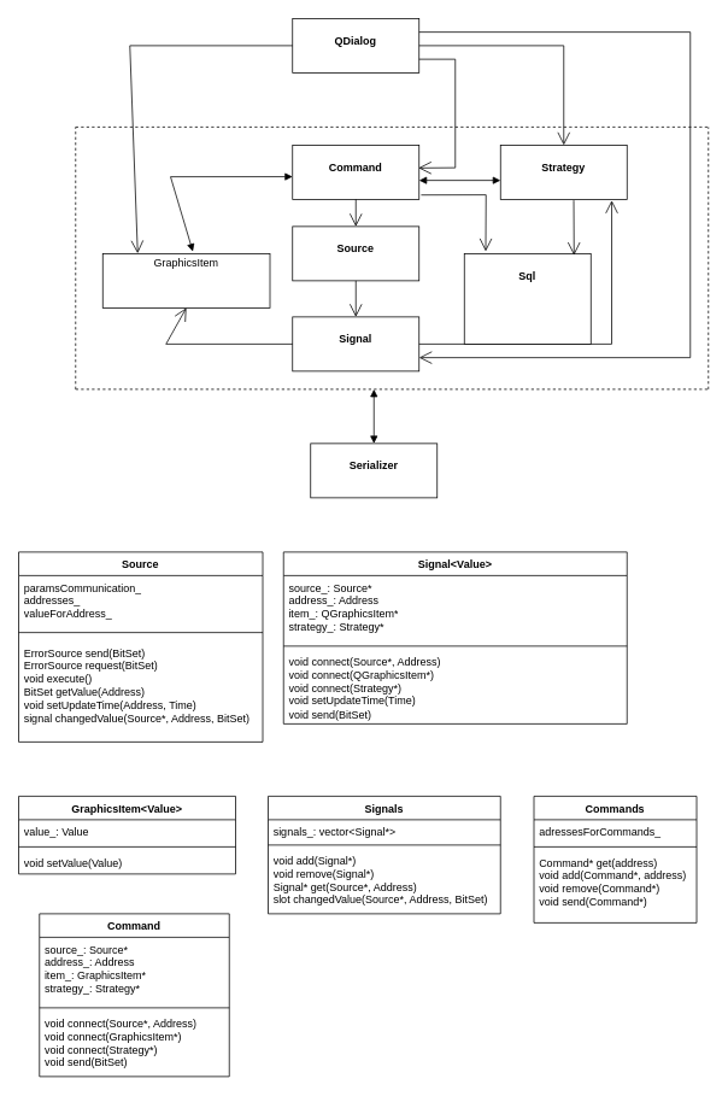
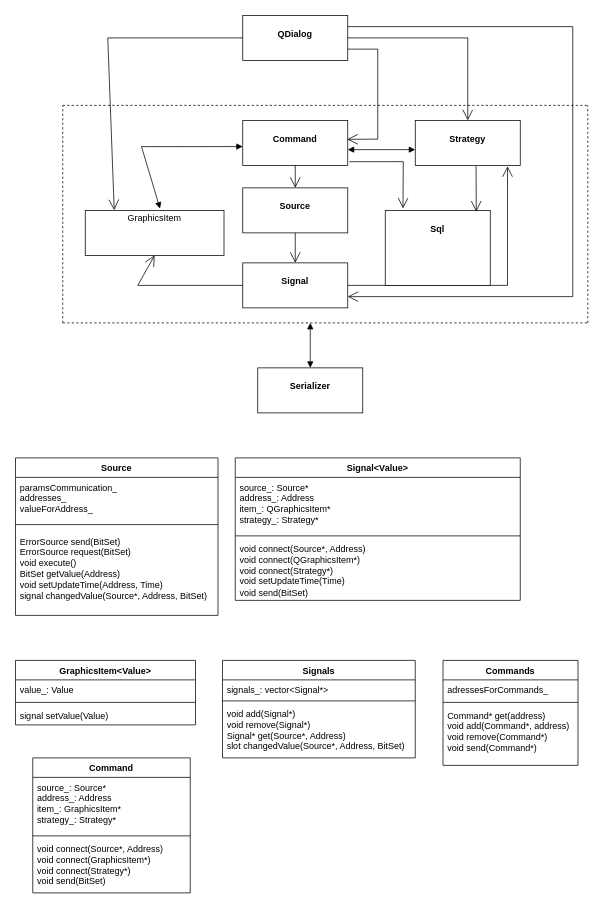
  <mxCell id="0" />
  <mxCell id="1" parent="0" />
  <mxCell id="2" value="&lt;p style=&quot;margin:0px;margin-top:4px;text-align:center;&quot;&gt;GraphicsItem&lt;/p&gt;" style="verticalAlign=top;align=left;overflow=fill;html=1;whiteSpace=wrap;" parent="1" vertex="1"><mxGeometry x="113" y="280" width="185" height="60" as="geometry" /></mxCell>
  <mxCell id="3" value="&lt;p style=&quot;margin:0px;margin-top:4px;text-align:center;&quot;&gt;&lt;br&gt;&lt;b&gt;Command&lt;/b&gt;&lt;/p&gt;" style="verticalAlign=top;align=left;overflow=fill;html=1;whiteSpace=wrap;" parent="1" vertex="1"><mxGeometry x="323" y="160" width="140" height="60" as="geometry" /></mxCell>
  <mxCell id="4" value="&lt;p style=&quot;margin:0px;margin-top:4px;text-align:center;&quot;&gt;&lt;br&gt;&lt;b&gt;Source&lt;/b&gt;&lt;/p&gt;" style="verticalAlign=top;align=left;overflow=fill;html=1;whiteSpace=wrap;" parent="1" vertex="1"><mxGeometry x="323" y="250" width="140" height="60" as="geometry" /></mxCell>
  <mxCell id="5" value="&lt;p style=&quot;margin:0px;margin-top:4px;text-align:center;&quot;&gt;&lt;br&gt;&lt;b&gt;QDialog&lt;/b&gt;&lt;/p&gt;" style="verticalAlign=top;align=left;overflow=fill;html=1;whiteSpace=wrap;" parent="1" vertex="1"><mxGeometry x="323" y="20" width="140" height="60" as="geometry" /></mxCell>
  <mxCell id="6" value="&lt;p style=&quot;margin:0px;margin-top:4px;text-align:center;&quot;&gt;&lt;br&gt;&lt;b&gt;Signal&lt;/b&gt;&lt;/p&gt;" style="verticalAlign=top;align=left;overflow=fill;html=1;whiteSpace=wrap;" parent="1" vertex="1"><mxGeometry x="323" y="350" width="140" height="60" as="geometry" /></mxCell>
  <mxCell id="7" value="" style="endArrow=open;endFill=1;endSize=12;html=1;rounded=0;entryX=0.5;entryY=1;entryDx=0;entryDy=0;exitX=0;exitY=0.5;exitDx=0;exitDy=0;" parent="1" source="6" target="2" edge="1"><mxGeometry width="160" relative="1" as="geometry"><mxPoint x="363" y="400" as="sourcePoint" /><mxPoint x="523" y="400" as="targetPoint" /><Array as="points"><mxPoint x="183" y="380" /></Array></mxGeometry></mxCell>
  <mxCell id="8" value="" style="endArrow=open;endFill=1;endSize=12;html=1;rounded=0;exitX=0.5;exitY=1;exitDx=0;exitDy=0;entryX=0.5;entryY=0;entryDx=0;entryDy=0;" parent="1" source="3" target="4" edge="1"><mxGeometry width="160" relative="1" as="geometry"><mxPoint x="283" y="230" as="sourcePoint" /><mxPoint x="443" y="230" as="targetPoint" /></mxGeometry></mxCell>
  <mxCell id="9" value="" style="endArrow=open;endFill=1;endSize=12;html=1;rounded=0;exitX=0.5;exitY=1;exitDx=0;exitDy=0;entryX=0.5;entryY=0;entryDx=0;entryDy=0;" parent="1" source="4" target="6" edge="1"><mxGeometry width="160" relative="1" as="geometry"><mxPoint x="323" y="300" as="sourcePoint" /><mxPoint x="483" y="300" as="targetPoint" /></mxGeometry></mxCell>
  <mxCell id="10" value="" style="endArrow=open;endFill=1;endSize=12;html=1;rounded=0;exitX=1;exitY=0.75;exitDx=0;exitDy=0;entryX=0.995;entryY=0.421;entryDx=0;entryDy=0;entryPerimeter=0;" parent="1" source="5" target="3" edge="1"><mxGeometry width="160" relative="1" as="geometry"><mxPoint x="373" y="190" as="sourcePoint" /><mxPoint x="533" y="190" as="targetPoint" /><Array as="points"><mxPoint x="503" y="65" /><mxPoint x="503" y="185" /></Array></mxGeometry></mxCell>
  <mxCell id="11" value="" style="endArrow=open;endFill=1;endSize=12;html=1;rounded=0;exitX=1;exitY=0.25;exitDx=0;exitDy=0;entryX=1;entryY=0.75;entryDx=0;entryDy=0;" parent="1" source="5" target="6" edge="1"><mxGeometry width="160" relative="1" as="geometry"><mxPoint x="373" y="190" as="sourcePoint" /><mxPoint x="533" y="190" as="targetPoint" /><Array as="points"><mxPoint x="763" y="35" /><mxPoint x="763" y="395" /></Array></mxGeometry></mxCell>
  <mxCell id="12" value="" style="endArrow=open;endFill=1;endSize=12;html=1;rounded=0;exitX=0;exitY=0.5;exitDx=0;exitDy=0;entryX=0.209;entryY=-0.005;entryDx=0;entryDy=0;entryPerimeter=0;" parent="1" source="5" target="2" edge="1"><mxGeometry width="160" relative="1" as="geometry"><mxPoint x="373" y="190" as="sourcePoint" /><mxPoint x="533" y="190" as="targetPoint" /><Array as="points"><mxPoint x="143" y="50" /></Array></mxGeometry></mxCell>
  <mxCell id="13" value="&lt;p style=&quot;margin:0px;margin-top:4px;text-align:center;&quot;&gt;&lt;br&gt;&lt;b&gt;Strategy&lt;/b&gt;&lt;/p&gt;" style="verticalAlign=top;align=left;overflow=fill;html=1;whiteSpace=wrap;" parent="1" vertex="1"><mxGeometry x="553" y="160" width="140" height="60" as="geometry" /></mxCell>
  <mxCell id="14" value="" style="endArrow=open;endFill=1;endSize=12;html=1;rounded=0;exitX=1;exitY=0.5;exitDx=0;exitDy=0;entryX=0.5;entryY=0;entryDx=0;entryDy=0;" parent="1" source="5" target="13" edge="1"><mxGeometry width="160" relative="1" as="geometry"><mxPoint x="373" y="250" as="sourcePoint" /><mxPoint x="533" y="250" as="targetPoint" /><Array as="points"><mxPoint x="623" y="50" /></Array></mxGeometry></mxCell>
  <mxCell id="15" value="" style="endArrow=block;startArrow=block;endFill=1;startFill=1;html=1;rounded=0;exitX=1;exitY=0.75;exitDx=0;exitDy=0;entryX=0;entryY=0.75;entryDx=0;entryDy=0;" parent="1" edge="1"><mxGeometry width="160" relative="1" as="geometry"><mxPoint x="463" y="199" as="sourcePoint" /><mxPoint x="553" y="199" as="targetPoint" /></mxGeometry></mxCell>
  <mxCell id="16" value="" style="endArrow=block;startArrow=block;endFill=1;startFill=1;html=1;rounded=0;exitX=0.539;exitY=-0.039;exitDx=0;exitDy=0;exitPerimeter=0;entryX=0;entryY=0.582;entryDx=0;entryDy=0;entryPerimeter=0;" parent="1" source="2" target="3" edge="1"><mxGeometry width="160" relative="1" as="geometry"><mxPoint x="373" y="250" as="sourcePoint" /><mxPoint x="533" y="250" as="targetPoint" /><Array as="points"><mxPoint x="188" y="195" /></Array></mxGeometry></mxCell>
  <mxCell id="17" value="" style="endArrow=open;endFill=1;endSize=12;html=1;rounded=0;exitX=1;exitY=0.5;exitDx=0;exitDy=0;entryX=0.879;entryY=1.019;entryDx=0;entryDy=0;entryPerimeter=0;" parent="1" source="6" target="13" edge="1"><mxGeometry width="160" relative="1" as="geometry"><mxPoint x="373" y="250" as="sourcePoint" /><mxPoint x="533" y="250" as="targetPoint" /><Array as="points"><mxPoint x="676" y="380" /></Array></mxGeometry></mxCell>
  <mxCell id="18" value="&lt;p style=&quot;margin:0px;margin-top:4px;text-align:center;&quot;&gt;&lt;br&gt;&lt;b&gt;Sql&lt;/b&gt;&lt;/p&gt;" style="verticalAlign=top;align=left;overflow=fill;html=1;whiteSpace=wrap;" parent="1" vertex="1"><mxGeometry x="513" y="280" width="140" height="100" as="geometry" /></mxCell>
  <mxCell id="19" value="" style="endArrow=open;endFill=1;endSize=12;html=1;rounded=0;exitX=1.016;exitY=0.919;exitDx=0;exitDy=0;exitPerimeter=0;entryX=0.169;entryY=-0.025;entryDx=0;entryDy=0;entryPerimeter=0;" parent="1" source="3" target="18" edge="1"><mxGeometry width="160" relative="1" as="geometry"><mxPoint x="423" y="260" as="sourcePoint" /><mxPoint x="583" y="260" as="targetPoint" /><Array as="points"><mxPoint x="537" y="215" /></Array></mxGeometry></mxCell>
  <mxCell id="20" value="" style="endArrow=none;dashed=1;html=1;rounded=0;" parent="1" edge="1"><mxGeometry width="50" height="50" relative="1" as="geometry"><mxPoint x="83" y="140" as="sourcePoint" /><mxPoint x="783" y="140" as="targetPoint" /></mxGeometry></mxCell>
  <mxCell id="21" value="" style="endArrow=none;dashed=1;html=1;rounded=0;" parent="1" edge="1"><mxGeometry width="50" height="50" relative="1" as="geometry"><mxPoint x="83" y="430" as="sourcePoint" /><mxPoint x="83" y="140" as="targetPoint" /></mxGeometry></mxCell>
  <mxCell id="22" value="" style="endArrow=none;dashed=1;html=1;rounded=0;" parent="1" edge="1"><mxGeometry width="50" height="50" relative="1" as="geometry"><mxPoint x="83" y="430" as="sourcePoint" /><mxPoint x="783" y="430" as="targetPoint" /></mxGeometry></mxCell>
  <mxCell id="23" value="" style="endArrow=none;dashed=1;html=1;rounded=0;" parent="1" edge="1"><mxGeometry width="50" height="50" relative="1" as="geometry"><mxPoint x="783" y="430" as="sourcePoint" /><mxPoint x="783" y="140" as="targetPoint" /></mxGeometry></mxCell>
  <mxCell id="24" value="&lt;p style=&quot;margin:0px;margin-top:4px;text-align:center;&quot;&gt;&lt;br&gt;&lt;b&gt;Serializer&lt;/b&gt;&lt;/p&gt;" style="verticalAlign=top;align=left;overflow=fill;html=1;whiteSpace=wrap;" parent="1" vertex="1"><mxGeometry x="343" y="490" width="140" height="60" as="geometry" /></mxCell>
  <mxCell id="25" value="" style="endArrow=block;startArrow=block;endFill=1;startFill=1;html=1;rounded=0;" parent="1" target="24" edge="1"><mxGeometry width="160" relative="1" as="geometry"><mxPoint x="413" y="430" as="sourcePoint" /><mxPoint x="533" y="370" as="targetPoint" /></mxGeometry></mxCell>
  <mxCell id="26" value="" style="endArrow=open;endFill=1;endSize=12;html=1;rounded=0;exitX=0.579;exitY=1.017;exitDx=0;exitDy=0;exitPerimeter=0;entryX=0.867;entryY=0.017;entryDx=0;entryDy=0;entryPerimeter=0;" parent="1" source="13" target="18" edge="1"><mxGeometry width="160" relative="1" as="geometry"><mxPoint x="313" y="480" as="sourcePoint" /><mxPoint x="473" y="480" as="targetPoint" /></mxGeometry></mxCell>
  <mxCell id="27" value="Source" style="swimlane;fontStyle=1;align=center;verticalAlign=top;childLayout=stackLayout;horizontal=1;startSize=26;horizontalStack=0;resizeParent=1;resizeParentMax=0;resizeLast=0;collapsible=1;marginBottom=0;whiteSpace=wrap;html=1;" parent="1" vertex="1"><mxGeometry x="20" y="610" width="270" height="210" as="geometry" /></mxCell>
  <mxCell id="28" value="paramsCommunication_&lt;div&gt;addresses_&lt;/div&gt;&lt;div&gt;valueForAddress_&lt;/div&gt;" style="text;strokeColor=none;fillColor=none;align=left;verticalAlign=top;spacingLeft=4;spacingRight=4;overflow=hidden;rotatable=0;points=[[0,0.5],[1,0.5]];portConstraint=eastwest;whiteSpace=wrap;html=1;" parent="27" vertex="1"><mxGeometry y="26" width="270" height="54" as="geometry" /></mxCell>
  <mxCell id="29" value="" style="line;strokeWidth=1;fillColor=none;align=left;verticalAlign=middle;spacingTop=-1;spacingLeft=3;spacingRight=3;rotatable=0;labelPosition=right;points=[];portConstraint=eastwest;strokeColor=inherit;" parent="27" vertex="1"><mxGeometry y="80" width="270" height="18" as="geometry" /></mxCell>
  <mxCell id="30" value="ErrorSource send(BitSet)&lt;div&gt;ErrorSource request(BitSet)&lt;/div&gt;&lt;div&gt;void execute()&lt;/div&gt;&lt;div&gt;BitSet getValue(Address)&lt;/div&gt;&lt;div&gt;void setUpdateTime(Address, Time)&lt;/div&gt;&lt;div&gt;signal changedValue(Source*, Address, BitSet)&lt;/div&gt;" style="text;strokeColor=none;fillColor=none;align=left;verticalAlign=top;spacingLeft=4;spacingRight=4;overflow=hidden;rotatable=0;points=[[0,0.5],[1,0.5]];portConstraint=eastwest;whiteSpace=wrap;html=1;" parent="27" vertex="1"><mxGeometry y="98" width="270" height="112" as="geometry" /></mxCell>
  <mxCell id="31" value="GraphicsItem&amp;lt;Value&amp;gt;" style="swimlane;fontStyle=1;align=center;verticalAlign=top;childLayout=stackLayout;horizontal=1;startSize=26;horizontalStack=0;resizeParent=1;resizeParentMax=0;resizeLast=0;collapsible=1;marginBottom=0;whiteSpace=wrap;html=1;" parent="1" vertex="1"><mxGeometry x="20" y="880" width="240" height="86" as="geometry" /></mxCell>
  <mxCell id="32" value="value_: Value" style="text;strokeColor=none;fillColor=none;align=left;verticalAlign=top;spacingLeft=4;spacingRight=4;overflow=hidden;rotatable=0;points=[[0,0.5],[1,0.5]];portConstraint=eastwest;whiteSpace=wrap;html=1;" parent="31" vertex="1"><mxGeometry y="26" width="240" height="26" as="geometry" /></mxCell>
  <mxCell id="33" value="" style="line;strokeWidth=1;fillColor=none;align=left;verticalAlign=middle;spacingTop=-1;spacingLeft=3;spacingRight=3;rotatable=0;labelPosition=right;points=[];portConstraint=eastwest;strokeColor=inherit;" parent="31" vertex="1"><mxGeometry y="52" width="240" height="8" as="geometry" /></mxCell>
- <mxCell id="34" value="void setValue(Value)" style="text;strokeColor=none;fillColor=none;align=left;verticalAlign=top;spacingLeft=4;spacingRight=4;overflow=hidden;rotatable=0;points=[[0,0.5],[1,0.5]];portConstraint=eastwest;whiteSpace=wrap;html=1;" parent="31" vertex="1"><mxGeometry y="60" width="240" height="26" as="geometry" /></mxCell>
+ <mxCell id="34" value="signal setValue(Value)" style="text;strokeColor=none;fillColor=none;align=left;verticalAlign=top;spacingLeft=4;spacingRight=4;overflow=hidden;rotatable=0;points=[[0,0.5],[1,0.5]];portConstraint=eastwest;whiteSpace=wrap;html=1;" parent="31" vertex="1"><mxGeometry y="60" width="240" height="26" as="geometry" /></mxCell>
  <mxCell id="35" value="Commands" style="swimlane;fontStyle=1;align=center;verticalAlign=top;childLayout=stackLayout;horizontal=1;startSize=26;horizontalStack=0;resizeParent=1;resizeParentMax=0;resizeLast=0;collapsible=1;marginBottom=0;whiteSpace=wrap;html=1;" parent="1" vertex="1"><mxGeometry x="590" y="880" width="180" height="140" as="geometry" /></mxCell>
  <mxCell id="36" value="adressesForCommands_" style="text;strokeColor=none;fillColor=none;align=left;verticalAlign=top;spacingLeft=4;spacingRight=4;overflow=hidden;rotatable=0;points=[[0,0.5],[1,0.5]];portConstraint=eastwest;whiteSpace=wrap;html=1;" parent="35" vertex="1"><mxGeometry y="26" width="180" height="26" as="geometry" /></mxCell>
  <mxCell id="37" value="" style="line;strokeWidth=1;fillColor=none;align=left;verticalAlign=middle;spacingTop=-1;spacingLeft=3;spacingRight=3;rotatable=0;labelPosition=right;points=[];portConstraint=eastwest;strokeColor=inherit;" parent="35" vertex="1"><mxGeometry y="52" width="180" height="8" as="geometry" /></mxCell>
  <mxCell id="38" value="&lt;div&gt;Command* get(address)&lt;/div&gt;&lt;div&gt;void add(Command*, address)&lt;/div&gt;&lt;div&gt;void remove(Command*)&lt;/div&gt;&lt;div&gt;void send(Command*)&lt;/div&gt;" style="text;strokeColor=none;fillColor=none;align=left;verticalAlign=top;spacingLeft=4;spacingRight=4;overflow=hidden;rotatable=0;points=[[0,0.5],[1,0.5]];portConstraint=eastwest;whiteSpace=wrap;html=1;" parent="35" vertex="1"><mxGeometry y="60" width="180" height="80" as="geometry" /></mxCell>
  <mxCell id="39" value="Signal&amp;lt;Value&amp;gt;" style="swimlane;fontStyle=1;align=center;verticalAlign=top;childLayout=stackLayout;horizontal=1;startSize=26;horizontalStack=0;resizeParent=1;resizeParentMax=0;resizeLast=0;collapsible=1;marginBottom=0;whiteSpace=wrap;html=1;" parent="1" vertex="1"><mxGeometry x="313" y="610" width="380" height="190" as="geometry" /></mxCell>
  <mxCell id="40" value="source_: Source*&lt;div&gt;address_: Address&lt;/div&gt;&lt;div&gt;item_: QGraphicsItem*&lt;/div&gt;&lt;div&gt;strategy_: Strategy*&lt;/div&gt;" style="text;strokeColor=none;fillColor=none;align=left;verticalAlign=top;spacingLeft=4;spacingRight=4;overflow=hidden;rotatable=0;points=[[0,0.5],[1,0.5]];portConstraint=eastwest;whiteSpace=wrap;html=1;" parent="39" vertex="1"><mxGeometry y="26" width="380" height="74" as="geometry" /></mxCell>
  <mxCell id="41" value="" style="line;strokeWidth=1;fillColor=none;align=left;verticalAlign=middle;spacingTop=-1;spacingLeft=3;spacingRight=3;rotatable=0;labelPosition=right;points=[];portConstraint=eastwest;strokeColor=inherit;" parent="39" vertex="1"><mxGeometry y="100" width="380" height="8" as="geometry" /></mxCell>
  <mxCell id="42" value="void connect(Source*, Address)&lt;div&gt;void connect(QGraphicsItem*)&lt;/div&gt;&lt;div&gt;void connect(Strategy*)&lt;/div&gt;&lt;div&gt;void setUpdateTime(Time)&lt;/div&gt;&lt;div&gt;void send(BitSet)&lt;/div&gt;" style="text;strokeColor=none;fillColor=none;align=left;verticalAlign=top;spacingLeft=4;spacingRight=4;overflow=hidden;rotatable=0;points=[[0,0.5],[1,0.5]];portConstraint=eastwest;whiteSpace=wrap;html=1;" parent="39" vertex="1"><mxGeometry y="108" width="380" height="82" as="geometry" /></mxCell>
  <mxCell id="43" value="Signals" style="swimlane;fontStyle=1;align=center;verticalAlign=top;childLayout=stackLayout;horizontal=1;startSize=26;horizontalStack=0;resizeParent=1;resizeParentMax=0;resizeLast=0;collapsible=1;marginBottom=0;whiteSpace=wrap;html=1;" parent="1" vertex="1"><mxGeometry x="296" y="880" width="257" height="130" as="geometry" /></mxCell>
  <mxCell id="44" value="signals_: vector&amp;lt;Signal*&amp;gt;" style="text;strokeColor=none;fillColor=none;align=left;verticalAlign=top;spacingLeft=4;spacingRight=4;overflow=hidden;rotatable=0;points=[[0,0.5],[1,0.5]];portConstraint=eastwest;whiteSpace=wrap;html=1;" parent="43" vertex="1"><mxGeometry y="26" width="257" height="24" as="geometry" /></mxCell>
  <mxCell id="45" value="" style="line;strokeWidth=1;fillColor=none;align=left;verticalAlign=middle;spacingTop=-1;spacingLeft=3;spacingRight=3;rotatable=0;labelPosition=right;points=[];portConstraint=eastwest;strokeColor=inherit;" parent="43" vertex="1"><mxGeometry y="50" width="257" height="8" as="geometry" /></mxCell>
  <mxCell id="46" value="void add(Signal*)&lt;div&gt;void remove(Signal*)&lt;/div&gt;&lt;div&gt;Signal* get(Source*, Address)&lt;/div&gt;&lt;div&gt;slot changedValue(Source*, Address, BitSet)&lt;/div&gt;" style="text;strokeColor=none;fillColor=none;align=left;verticalAlign=top;spacingLeft=4;spacingRight=4;overflow=hidden;rotatable=0;points=[[0,0.5],[1,0.5]];portConstraint=eastwest;whiteSpace=wrap;html=1;" parent="43" vertex="1"><mxGeometry y="58" width="257" height="72" as="geometry" /></mxCell>
  <mxCell id="47" value="Command" style="swimlane;fontStyle=1;align=center;verticalAlign=top;childLayout=stackLayout;horizontal=1;startSize=26;horizontalStack=0;resizeParent=1;resizeParentMax=0;resizeLast=0;collapsible=1;marginBottom=0;whiteSpace=wrap;html=1;" vertex="1" parent="1"><mxGeometry x="43" y="1010" width="210" height="180" as="geometry" /></mxCell>
  <mxCell id="48" value="source_: Source*&lt;div&gt;address_: Address&lt;/div&gt;&lt;div&gt;item_: GraphicsItem*&lt;/div&gt;&lt;div&gt;strategy_: Strategy*&lt;/div&gt;" style="text;strokeColor=none;fillColor=none;align=left;verticalAlign=top;spacingLeft=4;spacingRight=4;overflow=hidden;rotatable=0;points=[[0,0.5],[1,0.5]];portConstraint=eastwest;whiteSpace=wrap;html=1;" vertex="1" parent="47"><mxGeometry y="26" width="210" height="74" as="geometry" /></mxCell>
  <mxCell id="49" value="" style="line;strokeWidth=1;fillColor=none;align=left;verticalAlign=middle;spacingTop=-1;spacingLeft=3;spacingRight=3;rotatable=0;labelPosition=right;points=[];portConstraint=eastwest;strokeColor=inherit;" vertex="1" parent="47"><mxGeometry y="100" width="210" height="8" as="geometry" /></mxCell>
  <mxCell id="50" value="void connect(Source*, Address)&lt;div&gt;void connect(GraphicsItem*)&lt;/div&gt;&lt;div&gt;void connect(Strategy*)&lt;/div&gt;&lt;div&gt;void send(BitSet)&lt;/div&gt;" style="text;strokeColor=none;fillColor=none;align=left;verticalAlign=top;spacingLeft=4;spacingRight=4;overflow=hidden;rotatable=0;points=[[0,0.5],[1,0.5]];portConstraint=eastwest;whiteSpace=wrap;html=1;" vertex="1" parent="47"><mxGeometry y="108" width="210" height="72" as="geometry" /></mxCell>
